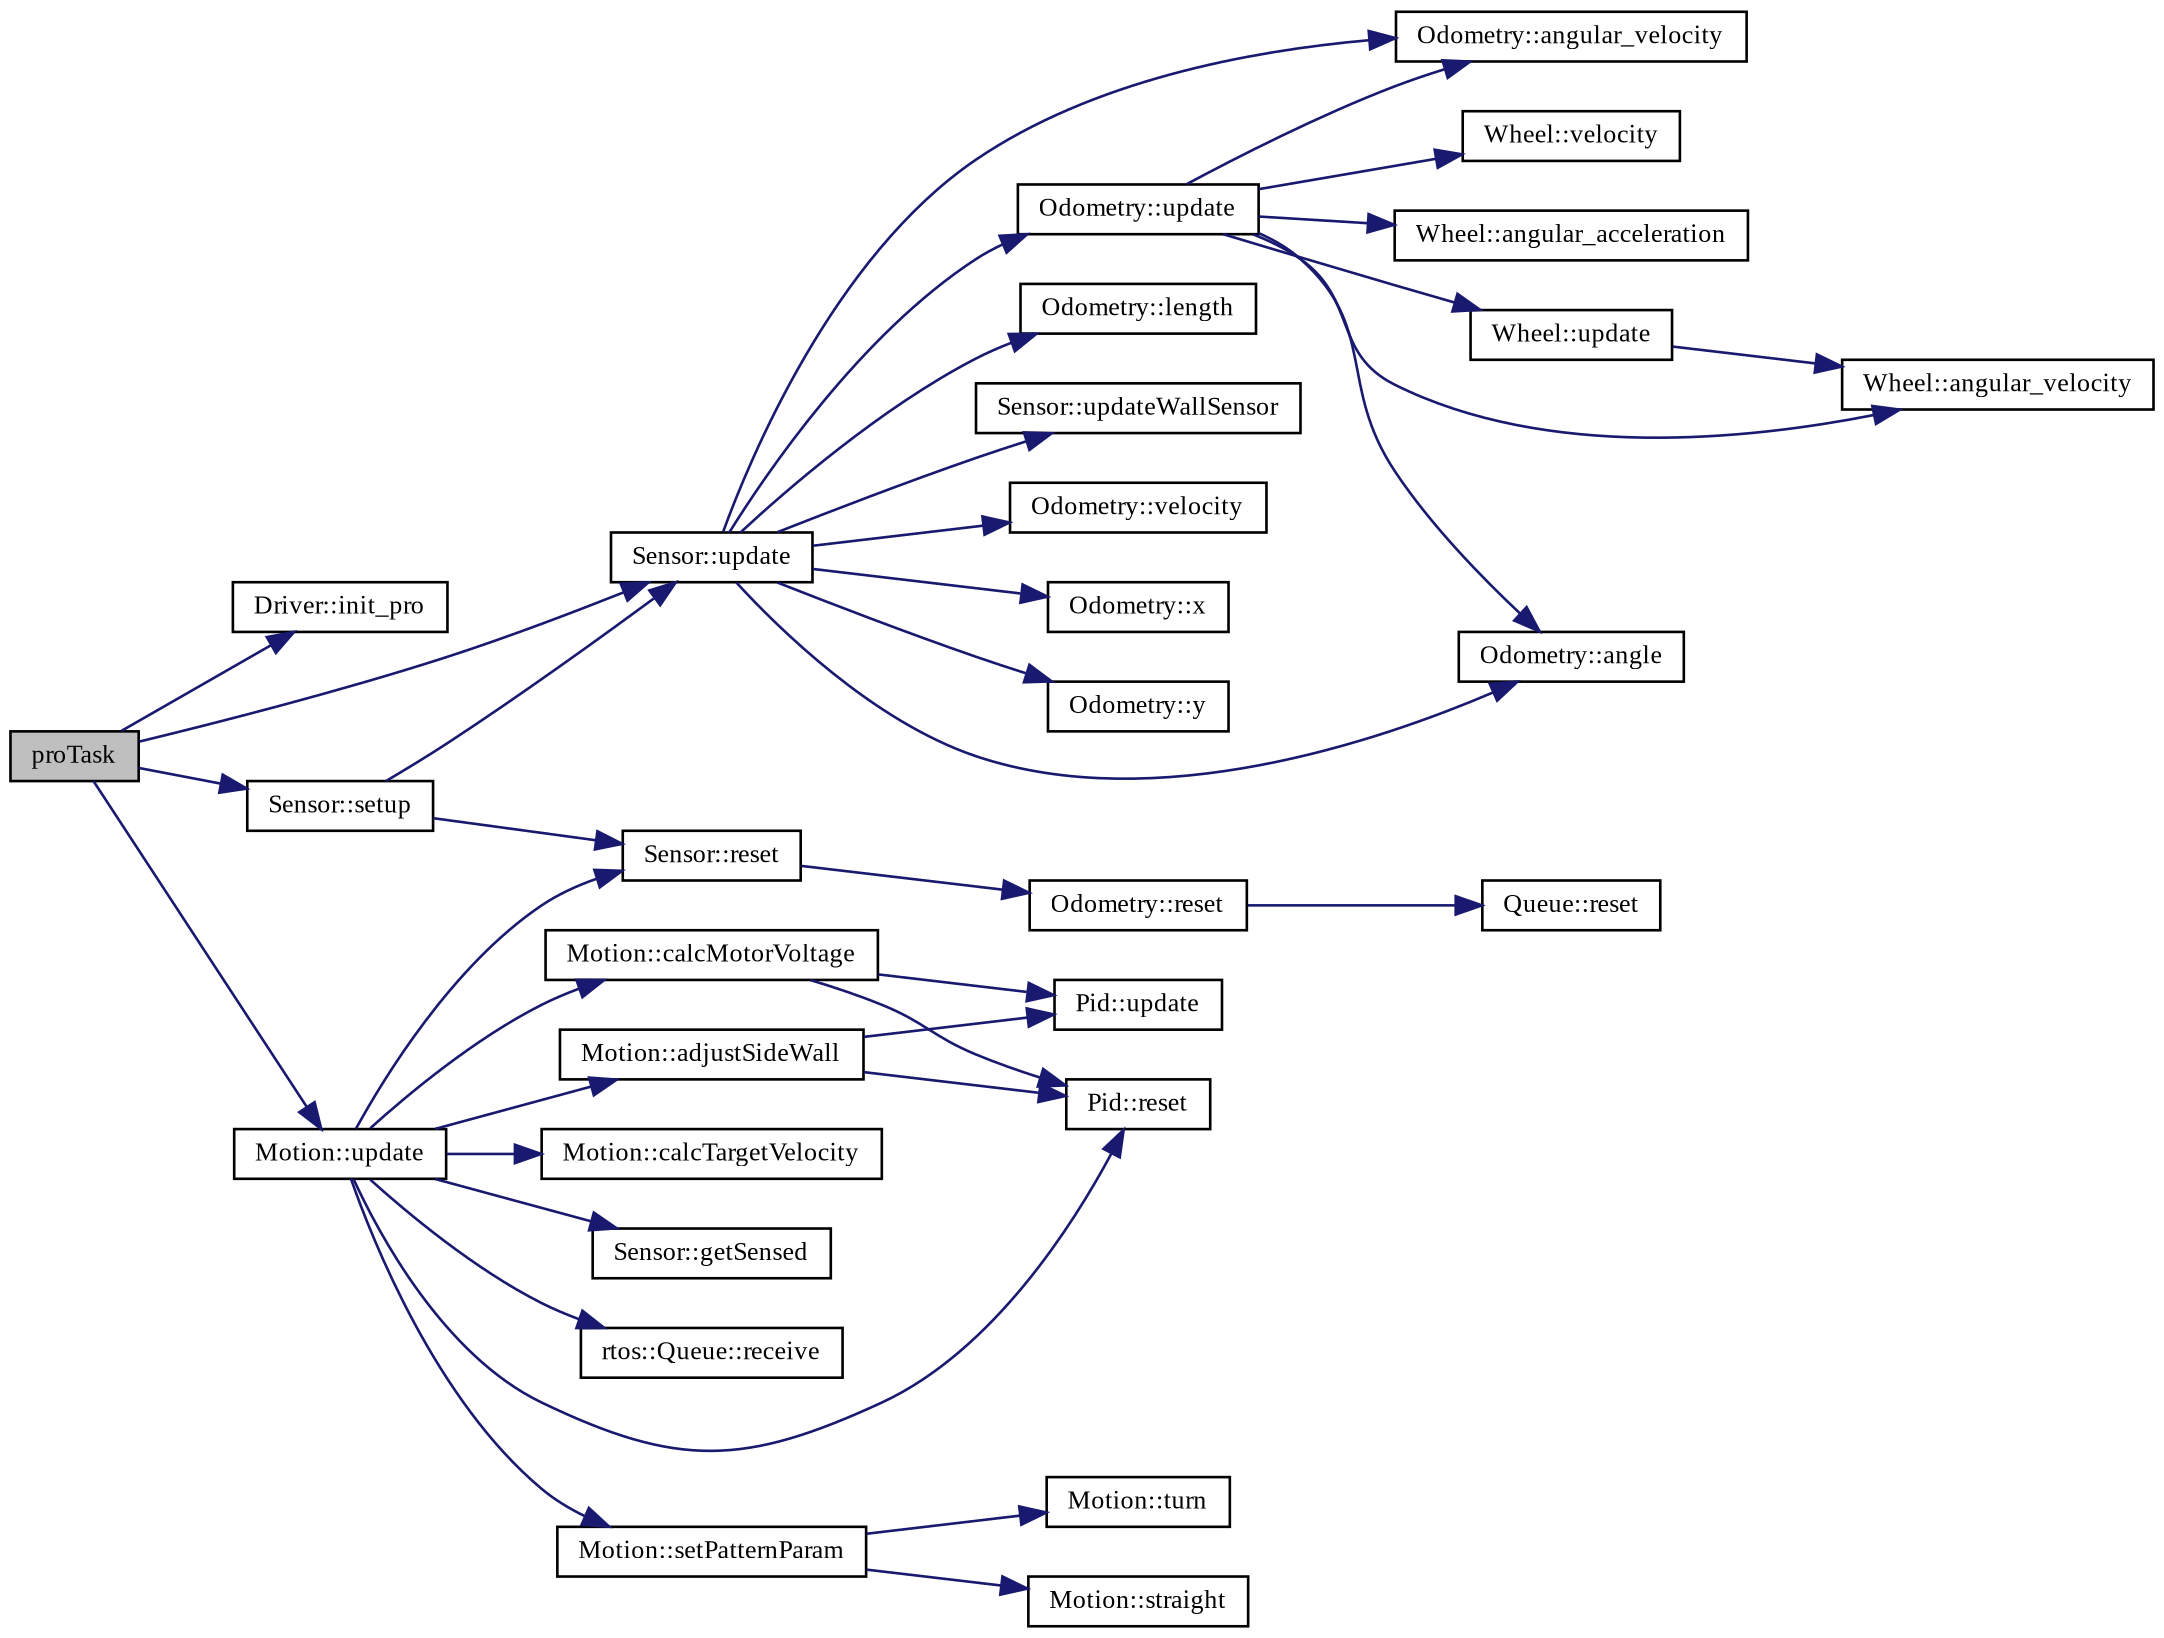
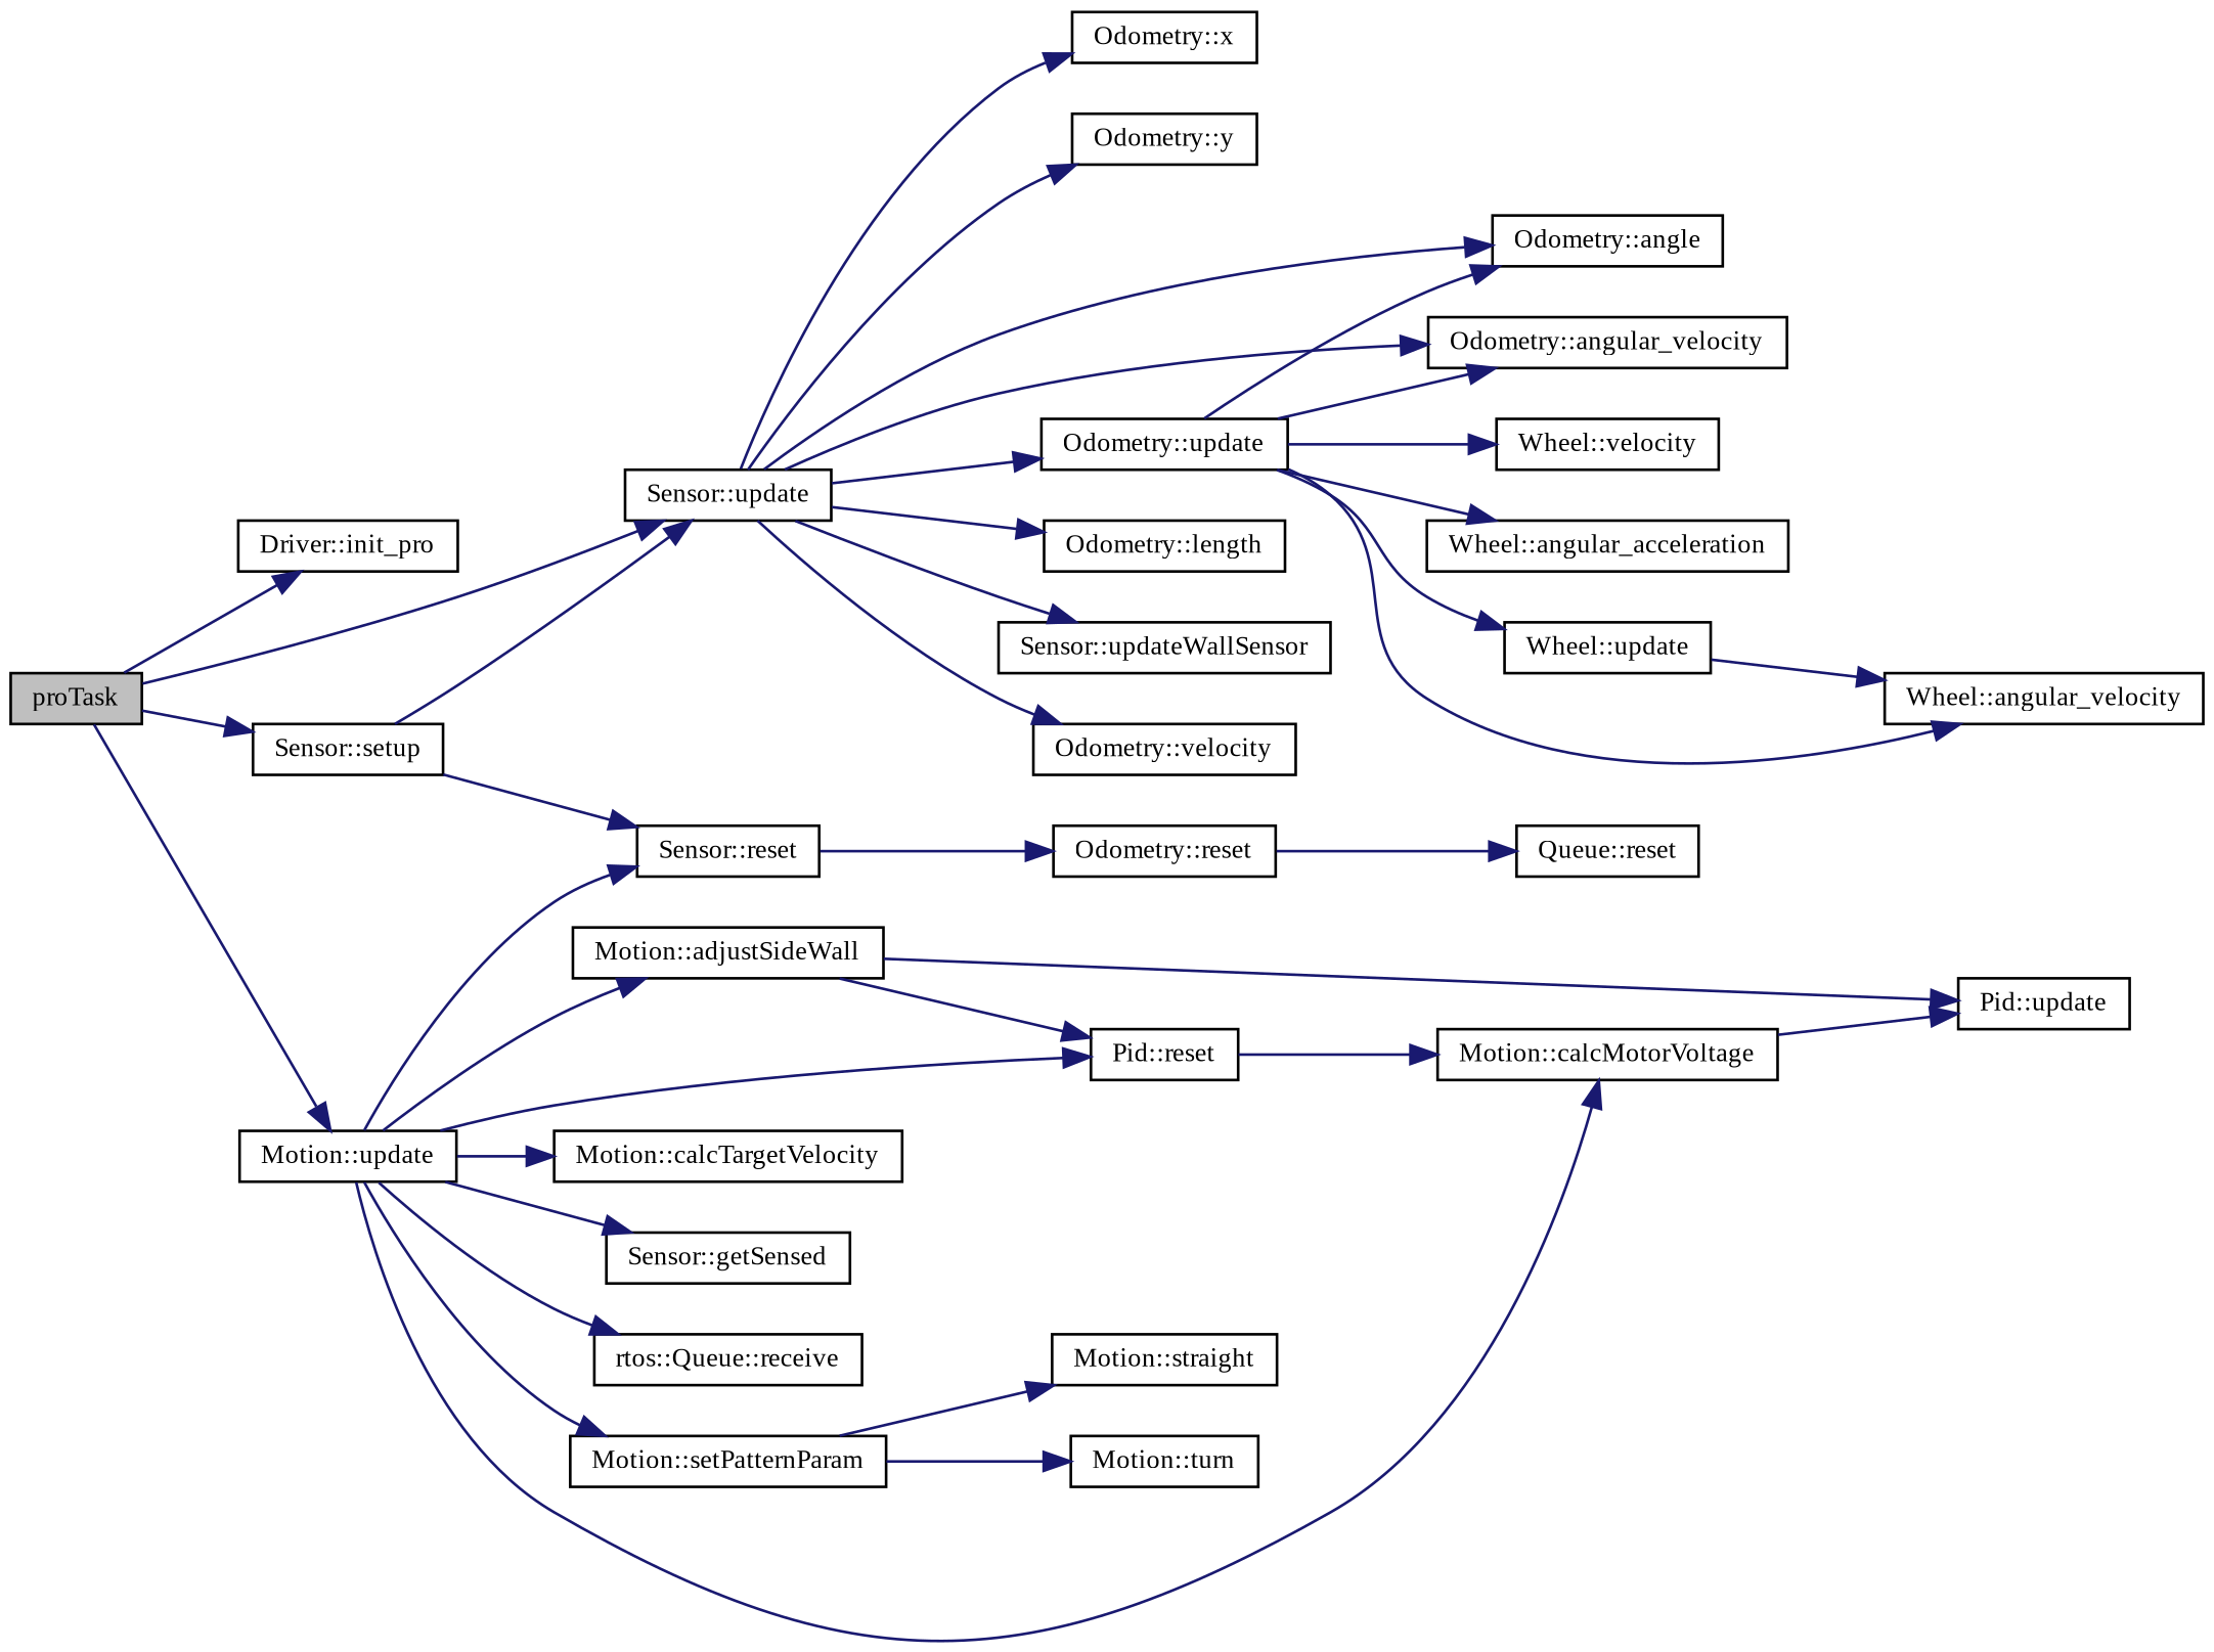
  digraph {
    fontname="Liberation Serif"
    rankdir=LR
    node [color=black fillcolor=white fontname="Liberation Serif" fontsize=10 shape=record style=filled]
    edge [color=midnightblue fontname="Liberation Serif" fontsize=10 labelfontname=Helvetica labelfontsize=10 style=solid]
    n1 [fillcolor=grey75 fontcolor=black height=0.2 label=proTask width=0.4]
    n2 [height=0.2 label="Driver::init_pro" width=0.4]
    n3 [height=0.2 label="Sensor::setup" width=0.4]
    n4 [height=0.2 label="Sensor::update" width=0.4]
    n5 [height=0.2 label="Motion::update" width=0.4]
    n6 [height=0.2 label="Sensor::reset" width=0.4]
    n7 [height=0.2 label="Odometry::angle" width=0.4]
    n8 [height=0.2 label="Odometry::angular_velocity" width=0.4]
    n9 [height=0.2 label="Odometry::length" width=0.4]
    n10 [height=0.2 label="Odometry::update" width=0.4]
    n11 [height=0.2 label="Sensor::updateWallSensor" width=0.4]
    n12 [height=0.2 label="Odometry::velocity" width=0.4]
    n13 [height=0.2 label="Odometry::x" width=0.4]
    n14 [height=0.2 label="Odometry::y" width=0.4]
    n15 [height=0.2 label="Motion::adjustSideWall" width=0.4]
    n16 [height=0.2 label="Pid::reset" width=0.4]
    n17 [height=0.2 label="Motion::calcMotorVoltage" width=0.4]
    n18 [height=0.2 label="Motion::calcTargetVelocity" width=0.4]
    n19 [height=0.2 label="Sensor::getSensed" width=0.4]
    n20 [height=0.2 label="rtos::Queue::receive" width=0.4]
    n21 [height=0.2 label="Motion::setPatternParam" width=0.4]
    n22 [height=0.2 label="Odometry::reset" width=0.4]
    n23 [height=0.2 label="Queue::reset" width=0.4]
    n24 [height=0.2 label="Wheel::angular_acceleration" width=0.4]
    n25 [height=0.2 label="Wheel::angular_velocity" width=0.4]
    n26 [height=0.2 label="Wheel::update" width=0.4]
    n27 [height=0.2 label="Wheel::velocity" width=0.4]
    n28 [height=0.2 label="Pid::update" width=0.4]
    n29 [height=0.2 label="Motion::straight" width=0.4]
    n30 [height=0.2 label="Motion::turn" width=0.4]
    n1 -> n2
    n1 -> n3
    n1 -> n4
    n1 -> n5
    n3 -> n4
    n3 -> n6
    n4 -> n7
    n4 -> n8
    n4 -> n9
    n4 -> n10
    n4 -> n11
    n4 -> n12
    n4 -> n13
    n4 -> n14
    n5 -> n6
    n5 -> n15
    n5 -> n16
    n5 -> n17
    n5 -> n18
    n5 -> n19
    n5 -> n20
    n5 -> n21
    n6 -> n22
    n10 -> n7
    n10 -> n8
    n10 -> n24
    n10 -> n25
    n10 -> n26
    n10 -> n27
    n15 -> n16
    n15 -> n28
-   n17 -> n16
+   n16 -> n17
    n17 -> n28
    n21 -> n29
    n21 -> n30
    n22 -> n23
    n26 -> n25
  }
